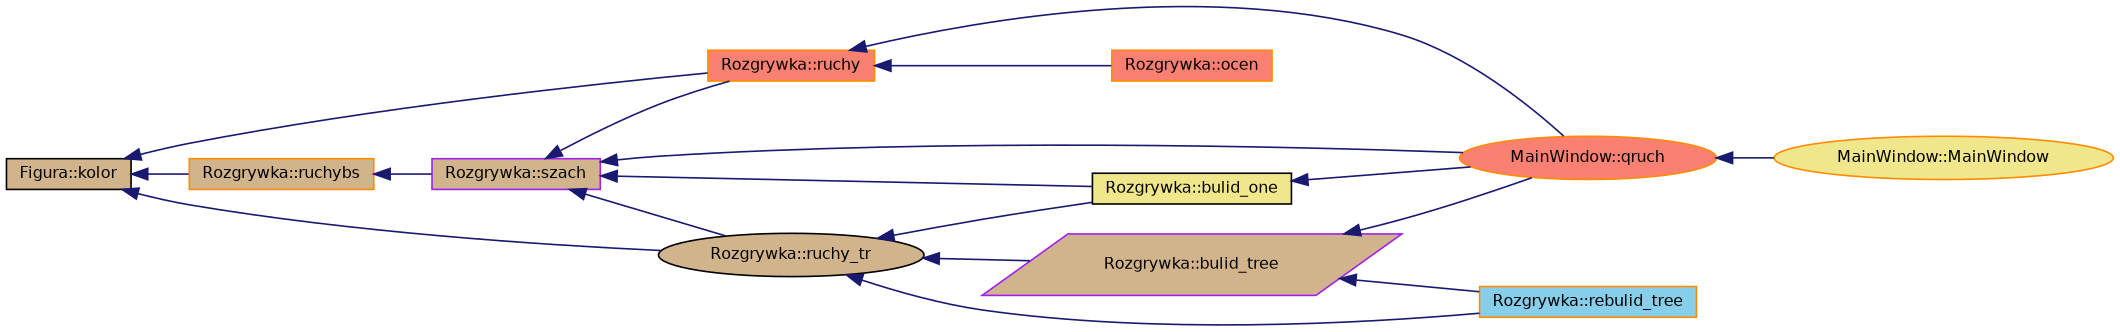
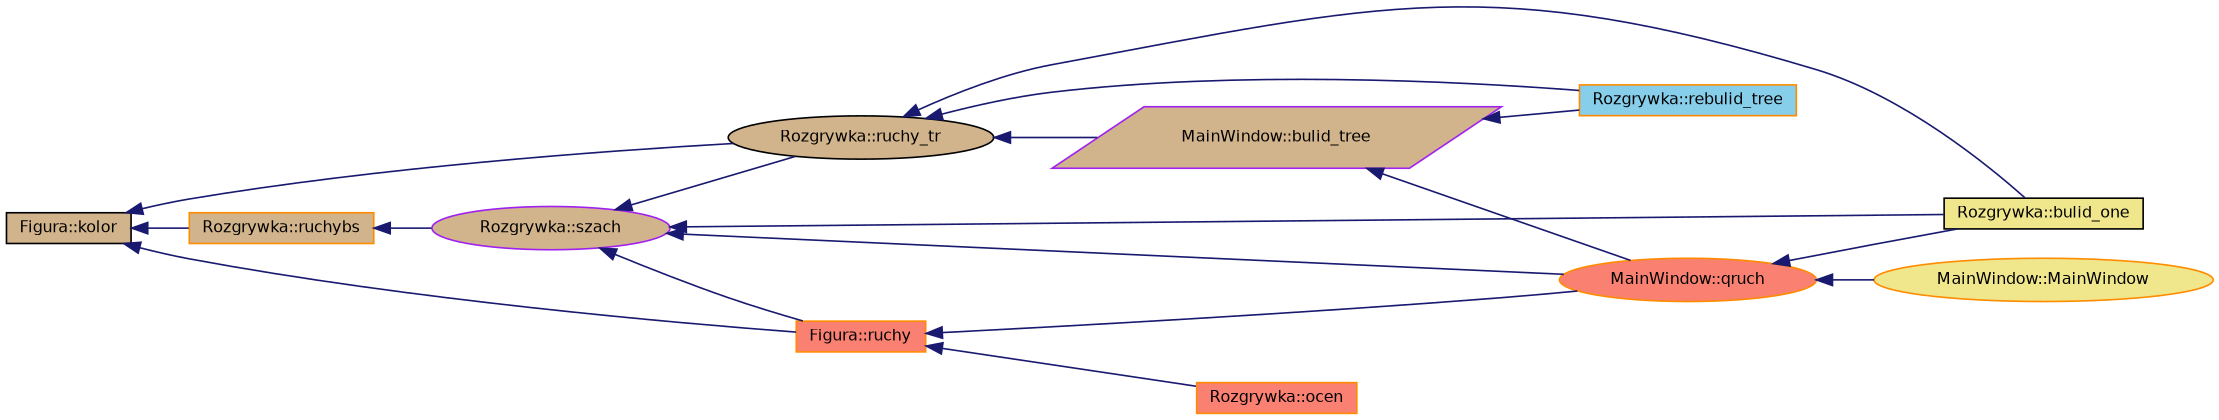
  digraph {
    fontname="DejaVu Sans"
    rankdir=LR
    node [color=darkorange fillcolor=tan fontname="DejaVu Sans" fontsize=10 shape=box style=filled]
    edge [color=midnightblue dir=back fontname="DejaVu Sans" fontsize=10 labelfontname=Helvetica labelfontsize=10 style=solid]
    n1 [color=black fontcolor=black height=0.2 label="Figura::kolor" width=0.4]
-   n2 [fillcolor=salmon height=0.2 label="Rozgrywka::ruchy" width=0.4]
+   n2 [fillcolor=salmon height=0.2 label="Figura::ruchy" width=0.4]
    n3 [color=black height=0.2 label="Rozgrywka::ruchy_tr" shape=ellipse width=0.4]
    n4 [height=0.2 label="Rozgrywka::ruchybs" width=0.4]
    n5 [fillcolor=salmon height=0.2 label="MainWindow::qruch" shape=ellipse width=0.4]
    n6 [fillcolor=salmon height=0.2 label="Rozgrywka::ocen" width=0.4]
    n7 [color=black fillcolor=khaki height=0.2 label="Rozgrywka::bulid_one" width=0.4]
-   n8 [color=purple height=0.2 label="Rozgrywka::bulid_tree" shape=parallelogram width=0.4]
+   n8 [color=purple height=0.2 label="MainWindow::bulid_tree" shape=parallelogram width=0.4]
    n9 [fillcolor=skyblue height=0.2 label="Rozgrywka::rebulid_tree" width=0.4]
-   n10 [color=purple height=0.2 label="Rozgrywka::szach" width=0.4]
+   n10 [color=purple height=0.2 label="Rozgrywka::szach" shape=ellipse width=0.4]
    n11 [fillcolor=khaki height=0.2 label="MainWindow::MainWindow" shape=ellipse width=0.4]
    n1 -> n2
    n1 -> n3
    n1 -> n4
    n2 -> n5
    n2 -> n6
    n3 -> n7
    n3 -> n8
    n3 -> n9
    n4 -> n10
    n5 -> n11
-   n7 -> n5
+   n5 -> n7
    n8 -> n5
    n8 -> n9
    n10 -> n2
    n10 -> n3
    n10 -> n5
    n10 -> n7
  }
